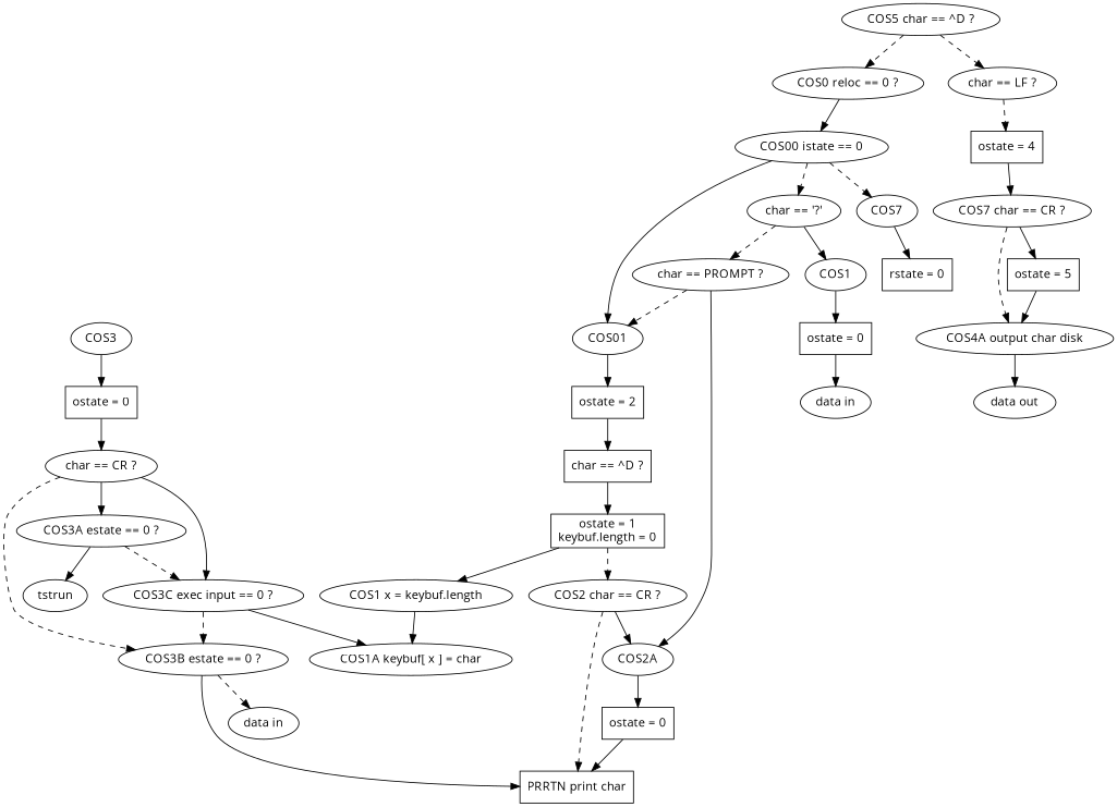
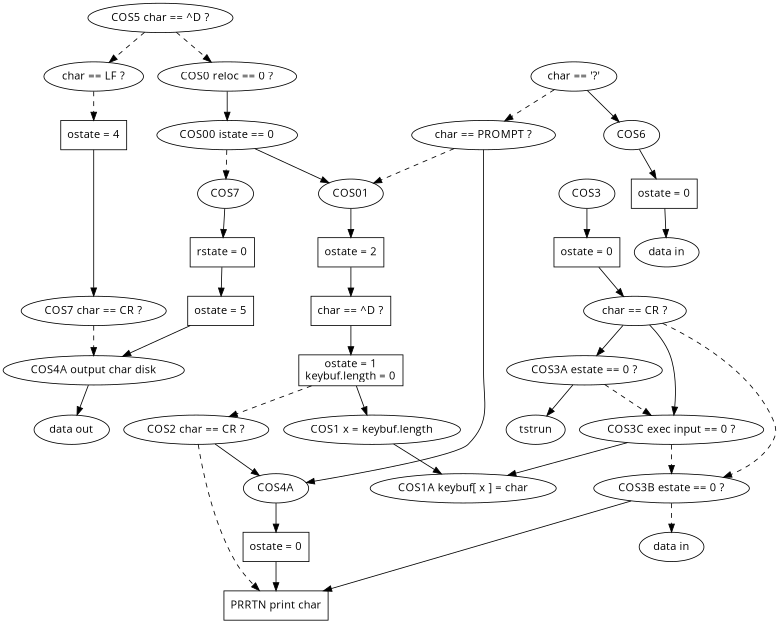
  digraph {
    fontname="Open Sans"
    node [fontname="Open Sans"]
    edge [fontname="Open Sans"]
    n1 [label="COS0 reloc == 0 ?"]
    n2 [label="COS00 istate == 0"]
    COS7
    COS01
    n5 [label="char == '?'"]
    n6 [label="rstate = 0" shape=box]
    n7 [label="ostate = 2" shape=box]
-   COS6 [label=COS1]
+   COS6
    n9 [label="char == PROMPT ?"]
    n10 [label="char == ^D ?" shape=box]
    n11 [label="COS1 x = keybuf.length"]
    n12 [label="COS1A keybuf[ x ] = char"]
    n13 [label="COS2 char == CR ?"]
-   COS2A
+   COS2A [label=COS4A]
    n15 [label="PRRTN print char" shape=box]
    n16 [label="ostate = 0" shape=box]
    n17 [label="ostate = 0" shape=box]
    n18 [label="char == CR ?"]
    COS3
    n20 [label="COS3B estate == 0 ?"]
    n21 [label="data in"]
    n22 [label="COS3A estate == 0 ?"]
    n23 [label="COS3C exec input == 0 ?"]
    tstrun
    n25 [label="COS7 char == CR ?"]
    n26 [label="COS4A output char disk"]
    n27 [label="ostate = 5" shape=box]
    n28 [label="data out"]
    n29 [label="COS5 char == ^D ?"]
    n30 [label="char == LF ?"]
    n31 [label="ostate = 4" shape=box]
    n32 [label="ostate = 0" shape=box]
    n33 [label="data in"]
    n34 [label="ostate = 1\nkeybuf.length = 0" shape=box]
    n1 -> n2
    n2 -> COS7 [style=dashed]
    n2 -> COS01
-   n2 -> n5 [style=dashed]
    COS7 -> n6
    COS01 -> n7
    n5 -> COS6
    n5 -> n9 [style=dashed]
    n7 -> n10
    COS6 -> n32
    n9 -> COS01 [style=dashed]
    n9 -> COS2A
    n10 -> n34
    n11 -> n12
    n13 -> COS2A
    n13 -> n15 [style=dashed]
    COS2A -> n16
    n16 -> n15
    n17 -> n18
    n18 -> n20 [style=dashed]
    n18 -> n22
    n18 -> n23
    COS3 -> n17
    n20 -> n15
    n20 -> n21 [style=dashed]
    n22 -> n23 [style=dashed]
    n22 -> tstrun
    n23 -> n12
    n23 -> n20 [style=dashed]
    n25 -> n26 [style=dashed]
-   n25 -> n27
+   n6 -> n27
    n26 -> n28
    n27 -> n26
    n29 -> n1 [style=dashed]
    n29 -> n30 [style=dashed]
    n30 -> n31 [style=dashed]
    n31 -> n25
    n32 -> n33
    n34 -> n11
    n34 -> n13 [style=dashed]
  }
